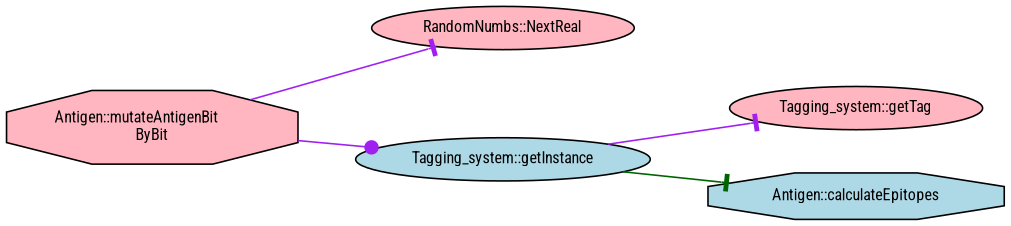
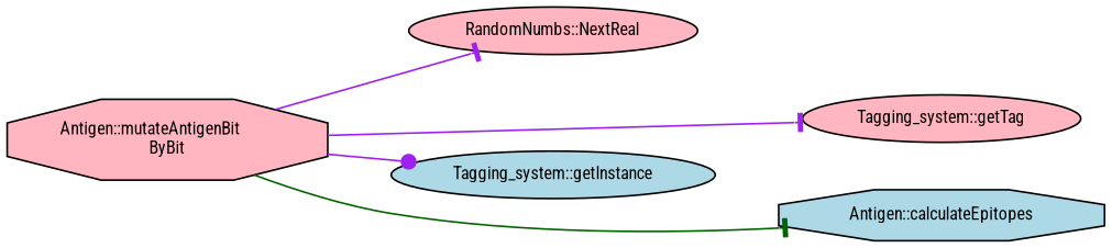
  digraph {
    fontname="Roboto Condensed"
    rankdir=LR
    node [color=black fillcolor=lightpink fontname="Roboto Condensed" fontsize=10 shape=ellipse style=filled]
    edge [arrowhead=tee color=purple fontname="Roboto Condensed" fontsize=10 labelfontname=Helvetica labelfontsize=10 style=solid]
    n1 [fontcolor=black height=0.2 label="Antigen::mutateAntigenBit\lByBit" shape=octagon width=0.4]
    n2 [height=0.2 label="RandomNumbs::NextReal" width=0.4]
    n3 [fillcolor=lightblue height=0.2 label="Tagging_system::getInstance" width=0.4]
    n4 [height=0.2 label="Tagging_system::getTag" width=0.4]
    n5 [fillcolor=lightblue height=0.2 label="Antigen::calculateEpitopes" shape=octagon width=0.4]
    n1 -> n2
    n1 -> n3 [arrowhead=dot]
-   n3 -> n4
-   n3 -> n5 [color=darkgreen]
+   n1 -> n4
+   n1 -> n5 [color=darkgreen]
  }
